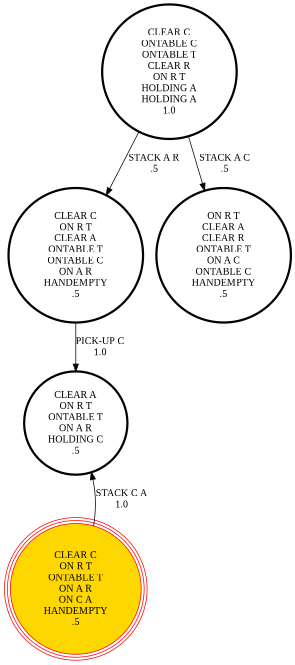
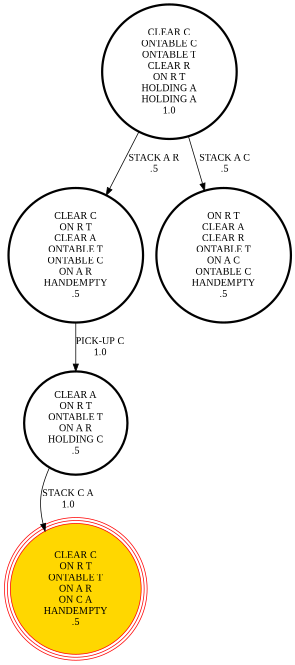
  digraph {
    fontname="Liberation Serif"
    node [penwidth=3 shape=circle fontname="Liberation Serif"]
    edge [fontname="Liberation Serif"]
    "CLEAR C\nON R T\nCLEAR A\nONTABLE T\nONTABLE C\nON A R\nHANDEMPTY\n.5\n"
    "CLEAR A\nON R T\nONTABLE T\nON A R\nHOLDING C\n.5\n"
    "CLEAR C\nON R T\nONTABLE T\nON A R\nON C A\nHANDEMPTY\n.5\n" [color=red fillcolor=gold peripheries=3 style=filled penwidth=""]
    "CLEAR C\nONTABLE C\nONTABLE T\nCLEAR R\nON R T\nHOLDING A\nHOLDING A\n1.0\n"
    "ON R T\nCLEAR A\nCLEAR R\nONTABLE T\nON A C\nONTABLE C\nHANDEMPTY\n.5\n"
    "CLEAR C\nON R T\nCLEAR A\nONTABLE T\nONTABLE C\nON A R\nHANDEMPTY\n.5\n" -> "CLEAR A\nON R T\nONTABLE T\nON A R\nHOLDING C\n.5\n" [label="PICK-UP C\n1.0\n"]
-   "CLEAR C\nON R T\nONTABLE T\nON A R\nON C A\nHANDEMPTY\n.5\n" -> "CLEAR A\nON R T\nONTABLE T\nON A R\nHOLDING C\n.5\n" [label="STACK C A\n1.0\n"]
+   "CLEAR A\nON R T\nONTABLE T\nON A R\nHOLDING C\n.5\n" -> "CLEAR C\nON R T\nONTABLE T\nON A R\nON C A\nHANDEMPTY\n.5\n" [label="STACK C A\n1.0\n"]
    "CLEAR C\nONTABLE C\nONTABLE T\nCLEAR R\nON R T\nHOLDING A\nHOLDING A\n1.0\n" -> "CLEAR C\nON R T\nCLEAR A\nONTABLE T\nONTABLE C\nON A R\nHANDEMPTY\n.5\n" [label="STACK A R\n.5\n"]
    "CLEAR C\nONTABLE C\nONTABLE T\nCLEAR R\nON R T\nHOLDING A\nHOLDING A\n1.0\n" -> "ON R T\nCLEAR A\nCLEAR R\nONTABLE T\nON A C\nONTABLE C\nHANDEMPTY\n.5\n" [label="STACK A C\n.5\n"]
  }
